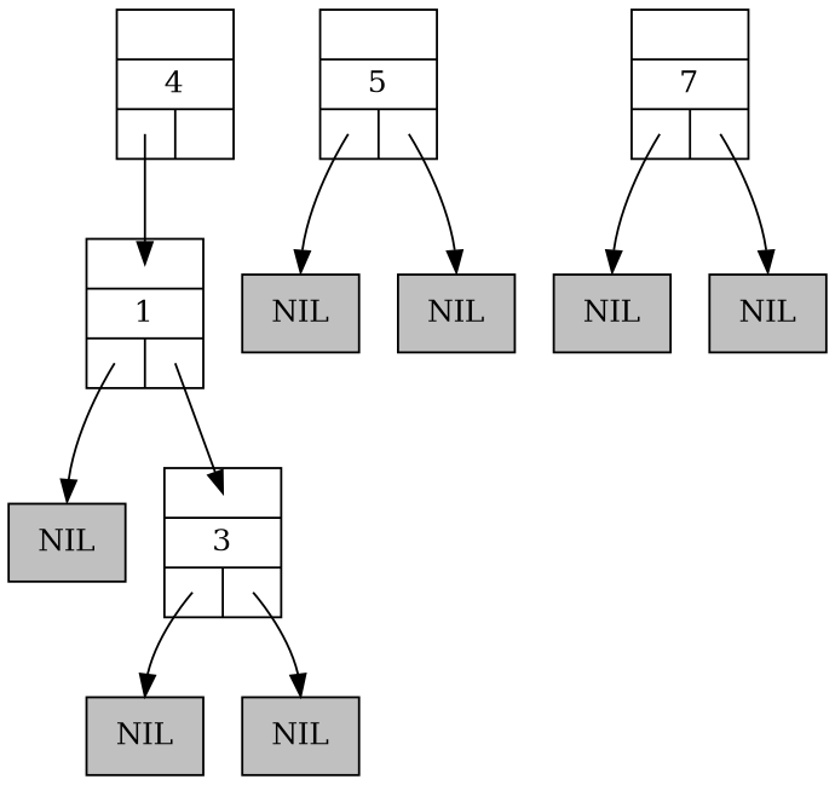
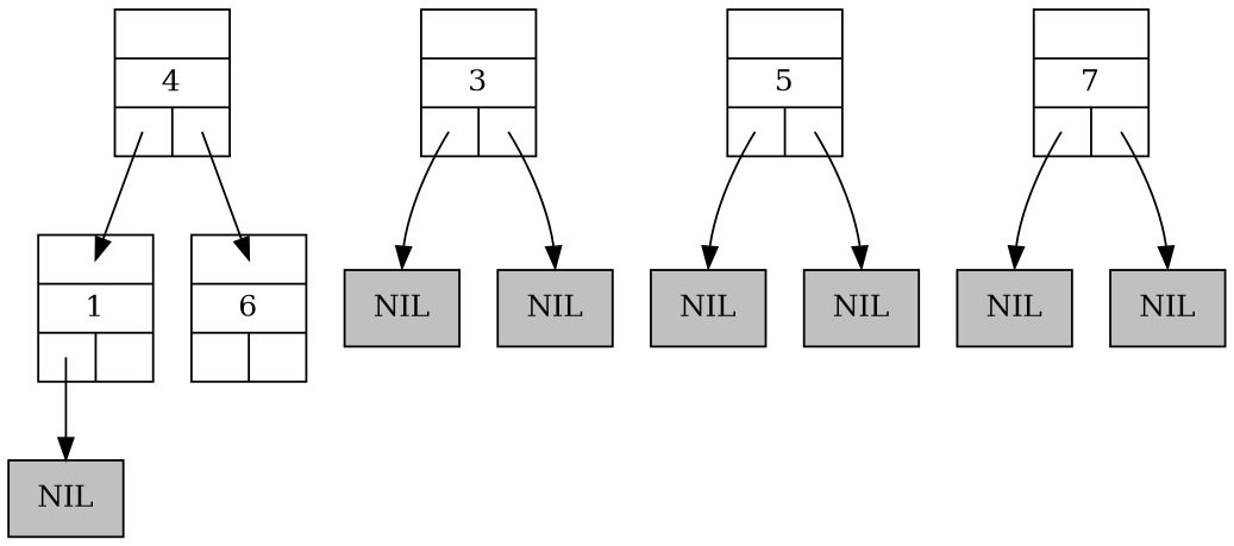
  digraph {
    ranksep=0.5
    node [shape=record fillcolor=grey style=filled]
    edge [headclip=false headport=n tailclip=false tailport="left:c"]
    n1 [label="{{<parent>}|1|{<left>|<right>}}" fillcolor="" style=""]
    n2 [label=NIL]
    n3 [label="{{<parent>}|3|{<left>|<right>}}" fillcolor="" style=""]
    n4 [label=NIL]
    n5 [label=NIL]
    n6 [label="{{<parent>}|4|{<left>|<right>}}" fillcolor="" style=""]
+   n7 [label="{{<parent>}|6|{<left>|<right>}}" fillcolor="" style=""]
    n8 [label="{{<parent>}|5|{<left>|<right>}}" fillcolor="" style=""]
    n9 [label=NIL]
    n10 [label=NIL]
    n11 [label="{{<parent>}|7|{<left>|<right>}}" fillcolor="" style=""]
    n12 [label=NIL]
    n13 [label=NIL]
    n1 -> n2
-   n1 -> n3 [headport="parent:c" tailport="right:c"]
    n3 -> n4
    n3 -> n5 [tailport="right:c"]
    n6 -> n1 [headport="parent:c"]
+   n6 -> n7 [headport="parent:c" tailport="right:c"]
    n8 -> n9
    n8 -> n10 [tailport="right:c"]
    n11 -> n12
    n11 -> n13 [tailport="right:c"]
  }
